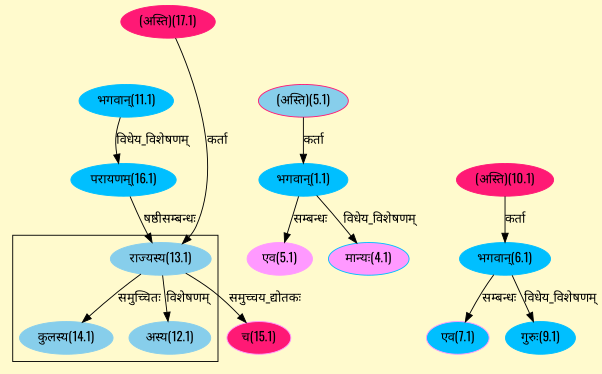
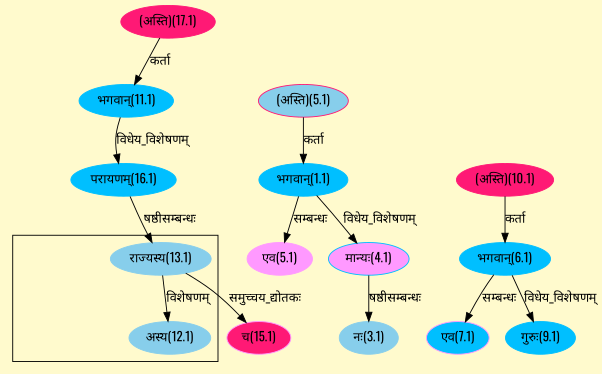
  digraph {
    bgcolor=lemonchiffon1
    compound=true
    fontname=Oswald
    rankdir=BT
    node [color="#00BFFF" fontname=Oswald style=filled]
    edge [dir=back fontname=Oswald]
    n1 [color="#87CEEB" label="अस्य(12.1)"]
    n2 [color="#87CEEB" label="राज्यस्य(13.1)"]
-   n3 [color="#87CEEB" label="कुलस्य(14.1)"]
    n4 [label="परायणम्(16.1)"]
    n5 [label="भगवान्(11.1)"]
    n6 [label="भगवान्(1.1)"]
    n7 [color="#FF1975" fillcolor="#87CEEB" label="(अस्ति)(5.1)"]
    n8 [color="#FF99FF" label="एव(5.1)"]
+   n9 [color="#87CEEB" label="नः(3.1)"]
    n10 [fillcolor="#FF99FF" label="मान्यः(4.1)"]
    n11 [label="भगवान्(6.1)"]
    n12 [color="#FF1975" label="(अस्ति)(10.1)"]
    n13 [color="#FF99FF" fillcolor="#00BFFF" label="एव(7.1)"]
    n14 [label="गुरुः(9.1)"]
    n15 [color="#FF1975" label="(अस्ति)(17.1)"]
    n16 [color="#FF99FF" fillcolor="#FF1975" label="च(15.1)"]
    subgraph cluster_1 {
      n1
      n2
-     n3
    }
    n1 -> n2 [label="विशेषणम्"]
    n2 -> n4 [label="षष्ठीसम्बन्धः"]
-   n3 -> n2 [label="समुच्चितः"]
    n4 -> n5 [label="विधेय_विशेषणम्"]
-   n2 -> n15 [label="कर्ता"]
+   n5 -> n15 [label="कर्ता"]
    n6 -> n7 [label="कर्ता"]
    n8 -> n6 [label="सम्बन्धः"]
+   n9 -> n10 [label="षष्ठीसम्बन्धः"]
    n10 -> n6 [label="विधेय_विशेषणम्"]
    n11 -> n12 [label="कर्ता"]
    n13 -> n11 [label="सम्बन्धः"]
    n14 -> n11 [label="विधेय_विशेषणम्"]
    n16 -> n2 [label="समुच्चय_द्योतकः"]
  }
